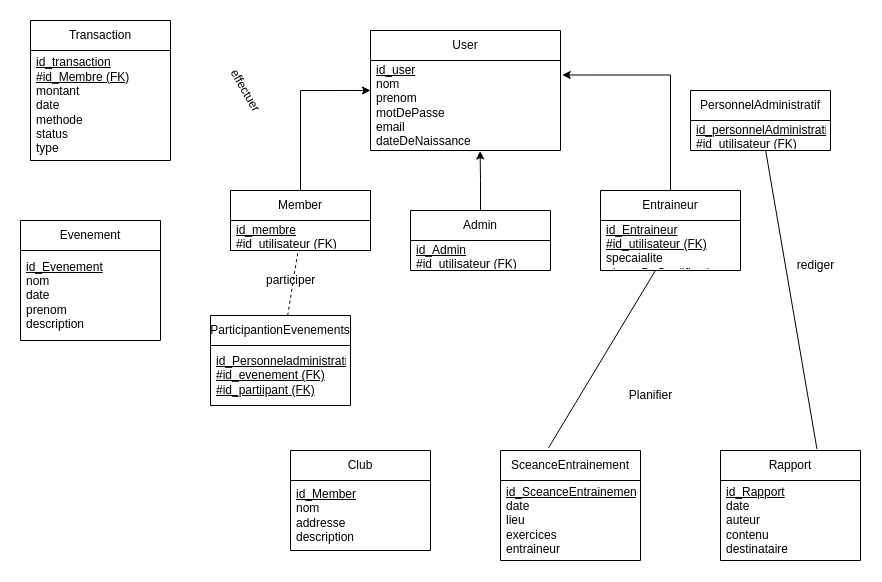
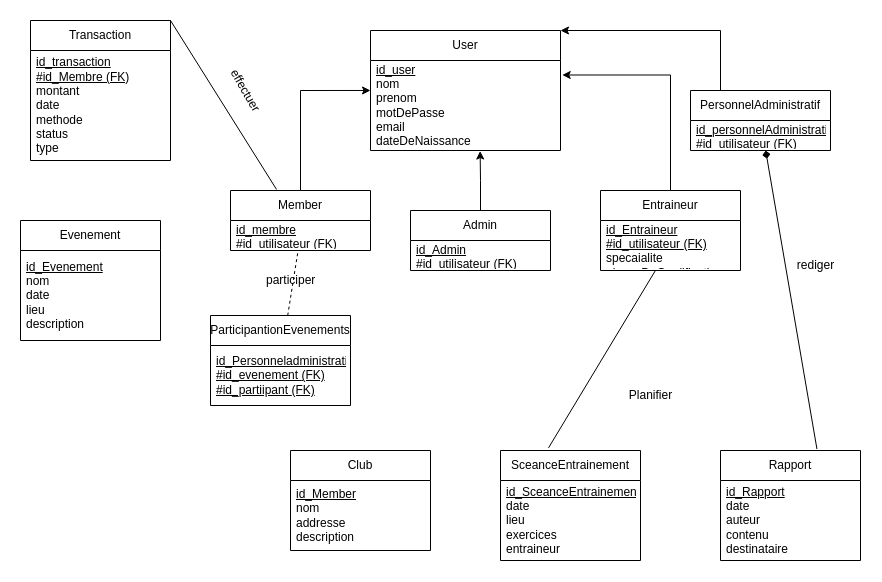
  <mxCell id="0" />
  <mxCell id="1" parent="0" />
  <mxCell id="2" value="User" style="swimlane;fontStyle=0;childLayout=stackLayout;horizontal=1;startSize=30;horizontalStack=0;resizeParent=1;resizeParentMax=0;resizeLast=0;collapsible=1;marginBottom=0;whiteSpace=wrap;html=1;" parent="1" vertex="1"><mxGeometry x="370" y="30" width="190" height="120" as="geometry" /></mxCell>
  <mxCell id="3" value="&lt;u&gt;id_user&lt;br&gt;&lt;/u&gt;nom&lt;br&gt;prenom&lt;br&gt;motDePasse&amp;nbsp;&lt;br&gt;email&lt;br&gt;dateDeNaissance&lt;br&gt;numDeTelephone" style="text;strokeColor=none;fillColor=none;align=left;verticalAlign=middle;spacingLeft=4;spacingRight=4;overflow=hidden;points=[[0,0.5],[1,0.5]];portConstraint=eastwest;rotatable=0;whiteSpace=wrap;html=1;" parent="2" vertex="1"><mxGeometry y="30" width="190" height="90" as="geometry" /></mxCell>
  <mxCell id="4" value="Member" style="swimlane;fontStyle=0;childLayout=stackLayout;horizontal=1;startSize=30;horizontalStack=0;resizeParent=1;resizeParentMax=0;resizeLast=0;collapsible=1;marginBottom=0;whiteSpace=wrap;html=1;" parent="1" vertex="1"><mxGeometry x="230" y="190" width="140" height="60" as="geometry" /></mxCell>
  <mxCell id="5" value="&lt;u&gt;id_membre&lt;br&gt;&lt;/u&gt;&lt;u&gt;#id_utilisateur&amp;nbsp;&lt;/u&gt;&lt;u&gt;(FK)&lt;/u&gt;" style="text;strokeColor=none;fillColor=none;align=left;verticalAlign=middle;spacingLeft=4;spacingRight=4;overflow=hidden;points=[[0,0.5],[1,0.5]];portConstraint=eastwest;rotatable=0;whiteSpace=wrap;html=1;" parent="4" vertex="1"><mxGeometry y="30" width="140" height="30" as="geometry" /></mxCell>
  <mxCell id="6" value="Admin" style="swimlane;fontStyle=0;childLayout=stackLayout;horizontal=1;startSize=30;horizontalStack=0;resizeParent=1;resizeParentMax=0;resizeLast=0;collapsible=1;marginBottom=0;whiteSpace=wrap;html=1;" parent="1" vertex="1"><mxGeometry x="410" y="210" width="140" height="60" as="geometry" /></mxCell>
  <mxCell id="7" value="&lt;u&gt;id_Admin&lt;br&gt;&lt;/u&gt;&lt;u&gt;#id_utilisateur&amp;nbsp;&lt;/u&gt;&lt;u&gt;(FK)&lt;/u&gt;" style="text;strokeColor=none;fillColor=none;align=left;verticalAlign=middle;spacingLeft=4;spacingRight=4;overflow=hidden;points=[[0,0.5],[1,0.5]];portConstraint=eastwest;rotatable=0;whiteSpace=wrap;html=1;" parent="6" vertex="1"><mxGeometry y="30" width="140" height="30" as="geometry" /></mxCell>
+ <mxCell id="8" style="edgeStyle=orthogonalEdgeStyle;rounded=0;orthogonalLoop=1;jettySize=auto;html=1;entryX=1;entryY=0;entryDx=0;entryDy=0;" parent="1" source="9" target="2" edge="1"><mxGeometry relative="1" as="geometry"><Array as="points"><mxPoint x="720" y="30" /></Array></mxGeometry></mxCell>
  <mxCell id="9" value="PersonnelAdministratif" style="swimlane;fontStyle=0;childLayout=stackLayout;horizontal=1;startSize=30;horizontalStack=0;resizeParent=1;resizeParentMax=0;resizeLast=0;collapsible=1;marginBottom=0;whiteSpace=wrap;html=1;" parent="1" vertex="1"><mxGeometry x="690" y="90" width="140" height="60" as="geometry" /></mxCell>
  <mxCell id="10" value="&lt;u&gt;id_personnelAdministratif&lt;br&gt;#id_utilisateur&amp;nbsp;&lt;/u&gt;&lt;u&gt;(FK)&lt;/u&gt;&lt;u&gt;&lt;br&gt;&lt;/u&gt;" style="text;strokeColor=none;fillColor=none;align=left;verticalAlign=middle;spacingLeft=4;spacingRight=4;overflow=hidden;points=[[0,0.5],[1,0.5]];portConstraint=eastwest;rotatable=0;whiteSpace=wrap;html=1;" parent="9" vertex="1"><mxGeometry y="30" width="140" height="30" as="geometry" /></mxCell>
  <mxCell id="11" value="Transaction" style="swimlane;fontStyle=0;childLayout=stackLayout;horizontal=1;startSize=30;horizontalStack=0;resizeParent=1;resizeParentMax=0;resizeLast=0;collapsible=1;marginBottom=0;whiteSpace=wrap;html=1;" parent="1" vertex="1"><mxGeometry x="30" y="20" width="140" height="140" as="geometry" /></mxCell>
  <mxCell id="12" value="&lt;u&gt;id_transaction&lt;/u&gt;&lt;br&gt;&lt;u&gt;#id_Membre (FK)&lt;br&gt;&lt;/u&gt;montant&amp;nbsp;&lt;br&gt;date&lt;br&gt;methode&lt;br&gt;status&lt;br&gt;type" style="text;strokeColor=none;fillColor=none;align=left;verticalAlign=middle;spacingLeft=4;spacingRight=4;overflow=hidden;points=[[0,0.5],[1,0.5]];portConstraint=eastwest;rotatable=0;whiteSpace=wrap;html=1;" parent="11" vertex="1"><mxGeometry y="30" width="140" height="110" as="geometry" /></mxCell>
  <mxCell id="13" value="Rapport" style="swimlane;fontStyle=0;childLayout=stackLayout;horizontal=1;startSize=30;horizontalStack=0;resizeParent=1;resizeParentMax=0;resizeLast=0;collapsible=1;marginBottom=0;whiteSpace=wrap;html=1;" parent="1" vertex="1"><mxGeometry x="720" y="450" width="140" height="110" as="geometry" /></mxCell>
  <mxCell id="14" value="&lt;u&gt;id_Rapport&lt;/u&gt;&lt;br&gt;date&lt;br&gt;auteur&lt;br&gt;contenu&lt;br&gt;destinataire" style="text;strokeColor=none;fillColor=none;align=left;verticalAlign=middle;spacingLeft=4;spacingRight=4;overflow=hidden;points=[[0,0.5],[1,0.5]];portConstraint=eastwest;rotatable=0;whiteSpace=wrap;html=1;" parent="13" vertex="1"><mxGeometry y="30" width="140" height="80" as="geometry" /></mxCell>
  <mxCell id="15" value="Club" style="swimlane;fontStyle=0;childLayout=stackLayout;horizontal=1;startSize=30;horizontalStack=0;resizeParent=1;resizeParentMax=0;resizeLast=0;collapsible=1;marginBottom=0;whiteSpace=wrap;html=1;" parent="1" vertex="1"><mxGeometry x="290" y="450" width="140" height="100" as="geometry" /></mxCell>
  <mxCell id="16" value="&lt;u&gt;id_Member&lt;/u&gt;&lt;br&gt;nom&lt;br&gt;addresse&lt;br&gt;description" style="text;strokeColor=none;fillColor=none;align=left;verticalAlign=middle;spacingLeft=4;spacingRight=4;overflow=hidden;points=[[0,0.5],[1,0.5]];portConstraint=eastwest;rotatable=0;whiteSpace=wrap;html=1;" parent="15" vertex="1"><mxGeometry y="30" width="140" height="70" as="geometry" /></mxCell>
  <mxCell id="17" value="SceanceEntrainement" style="swimlane;fontStyle=0;childLayout=stackLayout;horizontal=1;startSize=30;horizontalStack=0;resizeParent=1;resizeParentMax=0;resizeLast=0;collapsible=1;marginBottom=0;whiteSpace=wrap;html=1;" parent="1" vertex="1"><mxGeometry x="500" y="450" width="140" height="110" as="geometry" /></mxCell>
  <mxCell id="18" value="&lt;u&gt;id_SceanceEntrainement&lt;/u&gt;&lt;br&gt;date&lt;br&gt;lieu&lt;br&gt;exercices&lt;br&gt;entraineur" style="text;strokeColor=none;fillColor=none;align=left;verticalAlign=middle;spacingLeft=4;spacingRight=4;overflow=hidden;points=[[0,0.5],[1,0.5]];portConstraint=eastwest;rotatable=0;whiteSpace=wrap;html=1;" parent="17" vertex="1"><mxGeometry y="30" width="140" height="80" as="geometry" /></mxCell>
  <mxCell id="19" style="edgeStyle=orthogonalEdgeStyle;rounded=0;orthogonalLoop=1;jettySize=auto;html=1;entryX=1.009;entryY=0.161;entryDx=0;entryDy=0;entryPerimeter=0;" parent="1" source="20" target="3" edge="1"><mxGeometry relative="1" as="geometry"><mxPoint x="660" y="10" as="targetPoint" /></mxGeometry></mxCell>
  <mxCell id="20" value="Entraineur" style="swimlane;fontStyle=0;childLayout=stackLayout;horizontal=1;startSize=30;horizontalStack=0;resizeParent=1;resizeParentMax=0;resizeLast=0;collapsible=1;marginBottom=0;whiteSpace=wrap;html=1;" parent="1" vertex="1"><mxGeometry x="600" y="190" width="140" height="80" as="geometry" /></mxCell>
  <mxCell id="21" value="&lt;u&gt;id_Entraineur&lt;br&gt;&lt;/u&gt;&lt;u&gt;#id_utilisateur&amp;nbsp;&lt;/u&gt;&lt;u&gt;(FK)&lt;/u&gt;&lt;u&gt;&lt;br&gt;&lt;/u&gt;specaialite&lt;br&gt;niveauDeQualification" style="text;strokeColor=none;fillColor=none;align=left;verticalAlign=middle;spacingLeft=4;spacingRight=4;overflow=hidden;points=[[0,0.5],[1,0.5]];portConstraint=eastwest;rotatable=0;whiteSpace=wrap;html=1;" parent="20" vertex="1"><mxGeometry y="30" width="140" height="50" as="geometry" /></mxCell>
  <mxCell id="22" style="edgeStyle=orthogonalEdgeStyle;rounded=0;orthogonalLoop=1;jettySize=auto;html=1;entryX=0;entryY=0.333;entryDx=0;entryDy=0;entryPerimeter=0;" parent="1" source="4" target="3" edge="1"><mxGeometry relative="1" as="geometry" /></mxCell>
  <mxCell id="23" style="edgeStyle=orthogonalEdgeStyle;rounded=0;orthogonalLoop=1;jettySize=auto;html=1;entryX=0.577;entryY=1.006;entryDx=0;entryDy=0;entryPerimeter=0;" parent="1" source="6" target="3" edge="1"><mxGeometry relative="1" as="geometry" /></mxCell>
  <mxCell id="24" value="Evenement" style="swimlane;fontStyle=0;childLayout=stackLayout;horizontal=1;startSize=30;horizontalStack=0;resizeParent=1;resizeParentMax=0;resizeLast=0;collapsible=1;marginBottom=0;whiteSpace=wrap;html=1;" parent="1" vertex="1"><mxGeometry x="20" y="220" width="140" height="120" as="geometry" /></mxCell>
- <mxCell id="25" value="&lt;u&gt;id_Evenement&lt;/u&gt;&lt;br&gt;nom&lt;br&gt;date&lt;br&gt;prenom&lt;br&gt;description" style="text;strokeColor=none;fillColor=none;align=left;verticalAlign=middle;spacingLeft=4;spacingRight=4;overflow=hidden;points=[[0,0.5],[1,0.5]];portConstraint=eastwest;rotatable=0;whiteSpace=wrap;html=1;" parent="24" vertex="1"><mxGeometry y="30" width="140" height="90" as="geometry" /></mxCell>
+ <mxCell id="25" value="&lt;u&gt;id_Evenement&lt;/u&gt;&lt;br&gt;nom&lt;br&gt;date&lt;br&gt;lieu&lt;br&gt;description" style="text;strokeColor=none;fillColor=none;align=left;verticalAlign=middle;spacingLeft=4;spacingRight=4;overflow=hidden;points=[[0,0.5],[1,0.5]];portConstraint=eastwest;rotatable=0;whiteSpace=wrap;html=1;" parent="24" vertex="1"><mxGeometry y="30" width="140" height="90" as="geometry" /></mxCell>
  <mxCell id="26" value="ParticipantionEvenements" style="swimlane;fontStyle=0;childLayout=stackLayout;horizontal=1;startSize=30;horizontalStack=0;resizeParent=1;resizeParentMax=0;resizeLast=0;collapsible=1;marginBottom=0;whiteSpace=wrap;html=1;" parent="1" vertex="1"><mxGeometry x="210" y="315" width="140" height="90" as="geometry" /></mxCell>
  <mxCell id="27" value="&lt;u&gt;id_Personneladministratif&lt;/u&gt;&lt;br&gt;&lt;u&gt;#id_evenement&amp;nbsp;&lt;/u&gt;&lt;u&gt;(FK)&lt;/u&gt;&lt;br&gt;&lt;u&gt;#id_partiipant&amp;nbsp;&lt;/u&gt;&lt;u&gt;(FK)&lt;/u&gt;" style="text;strokeColor=none;fillColor=none;align=left;verticalAlign=middle;spacingLeft=4;spacingRight=4;overflow=hidden;points=[[0,0.5],[1,0.5]];portConstraint=eastwest;rotatable=0;whiteSpace=wrap;html=1;" parent="26" vertex="1"><mxGeometry y="30" width="140" height="60" as="geometry" /></mxCell>
  <mxCell id="28" value="" style="endArrow=none;html=1;rounded=0;dashed=1;" parent="1" source="26" target="5" edge="1"><mxGeometry width="50" height="50" relative="1" as="geometry"><mxPoint x="290" y="380" as="sourcePoint" /><mxPoint x="340" y="330" as="targetPoint" /></mxGeometry></mxCell>
+ <mxCell id="29" value="" style="endArrow=none;html=1;rounded=0;entryX=1;entryY=0;entryDx=0;entryDy=0;exitX=0.329;exitY=-0.017;exitDx=0;exitDy=0;exitPerimeter=0;" parent="1" source="4" target="11" edge="1"><mxGeometry width="50" height="50" relative="1" as="geometry"><mxPoint x="320" y="210" as="sourcePoint" /><mxPoint x="370" y="160" as="targetPoint" /></mxGeometry></mxCell>
  <mxCell id="30" value="effectuer" style="text;html=1;align=center;verticalAlign=middle;resizable=0;points=[];autosize=1;strokeColor=none;fillColor=none;rotation=60;" parent="1" vertex="1"><mxGeometry x="210" y="75" width="70" height="30" as="geometry" /></mxCell>
  <mxCell id="31" value="participer" style="text;strokeColor=none;fillColor=none;align=left;verticalAlign=middle;spacingLeft=4;spacingRight=4;overflow=hidden;points=[[0,0.5],[1,0.5]];portConstraint=eastwest;rotatable=0;whiteSpace=wrap;html=1;" parent="1" vertex="1"><mxGeometry x="260" y="265" width="80" height="30" as="geometry" /></mxCell>
- <mxCell id="32" value="" style="endArrow=none;html=1;rounded=0;exitX=0.689;exitY=-0.013;exitDx=0;exitDy=0;exitPerimeter=0;" parent="1" source="13" target="9" edge="1"><mxGeometry width="50" height="50" relative="1" as="geometry"><mxPoint x="550" y="370" as="sourcePoint" /><mxPoint x="600" y="320" as="targetPoint" /></mxGeometry></mxCell>
+ <mxCell id="32" value="" style="endArrow=diamond;html=1;rounded=0;exitX=0.689;exitY=-0.013;exitDx=0;exitDy=0;exitPerimeter=0;" parent="1" source="13" target="9" edge="1"><mxGeometry width="50" height="50" relative="1" as="geometry"><mxPoint x="550" y="370" as="sourcePoint" /><mxPoint x="600" y="320" as="targetPoint" /></mxGeometry></mxCell>
  <mxCell id="33" value="rediger" style="text;html=1;align=center;verticalAlign=middle;resizable=0;points=[];autosize=1;strokeColor=none;fillColor=none;" parent="1" vertex="1"><mxGeometry x="785" y="250" width="60" height="30" as="geometry" /></mxCell>
  <mxCell id="34" value="" style="endArrow=none;html=1;rounded=0;exitX=0.343;exitY=-0.024;exitDx=0;exitDy=0;exitPerimeter=0;" parent="1" source="17" target="21" edge="1"><mxGeometry width="50" height="50" relative="1" as="geometry"><mxPoint x="550" y="370" as="sourcePoint" /><mxPoint x="600" y="320" as="targetPoint" /></mxGeometry></mxCell>
  <mxCell id="35" value="Planifier" style="text;html=1;align=center;verticalAlign=middle;resizable=0;points=[];autosize=1;strokeColor=none;fillColor=none;" parent="1" vertex="1"><mxGeometry x="615" y="380" width="70" height="30" as="geometry" /></mxCell>
